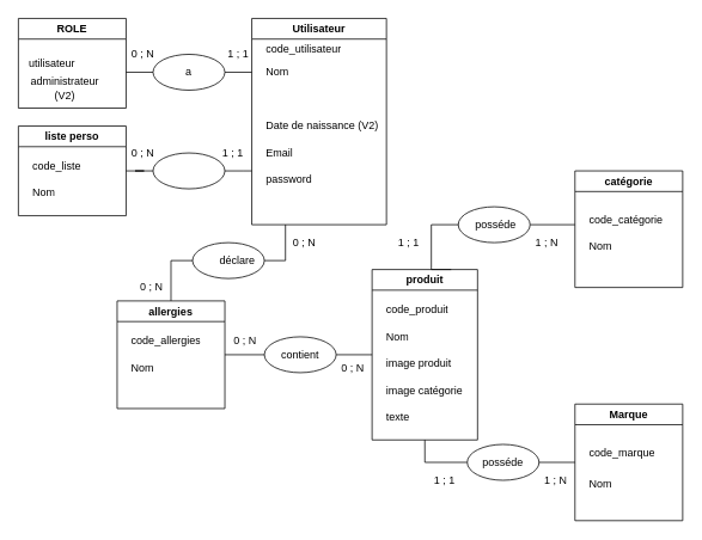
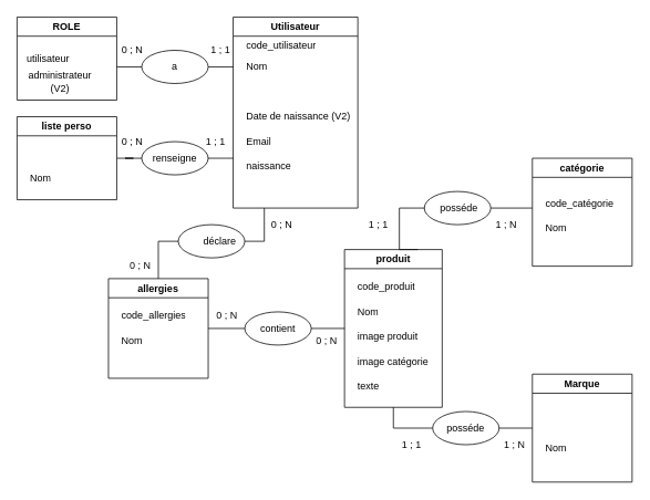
  <mxCell id="0" />
  <mxCell id="1" parent="0" />
  <mxCell id="2" style="edgeStyle=orthogonalEdgeStyle;rounded=0;orthogonalLoop=1;jettySize=auto;html=1;exitX=0;exitY=0.5;exitDx=0;exitDy=0;entryX=0.5;entryY=0;entryDx=0;entryDy=0;endArrow=none;endFill=0;startArrow=none;" edge="1" parent="1" source="48" target="17"><mxGeometry relative="1" as="geometry"><Array as="points"><mxPoint x="190" y="290" /></Array></mxGeometry></mxCell>
  <mxCell id="3" value="Utilisateur" style="swimlane;whiteSpace=wrap;html=1;" vertex="1" parent="1"><mxGeometry x="280" y="20" width="150" height="230" as="geometry" /></mxCell>
  <mxCell id="4" value="Nom" style="text;strokeColor=none;fillColor=none;align=left;verticalAlign=middle;spacingLeft=4;spacingRight=4;overflow=hidden;points=[[0,0.5],[1,0.5]];portConstraint=eastwest;rotatable=0;whiteSpace=wrap;html=1;" vertex="1" parent="3"><mxGeometry x="10" y="45" width="80" height="30" as="geometry" /></mxCell>
  <mxCell id="5" value="Date de naissance (V2)" style="text;strokeColor=none;fillColor=none;align=left;verticalAlign=middle;spacingLeft=4;spacingRight=4;overflow=hidden;points=[[0,0.5],[1,0.5]];portConstraint=eastwest;rotatable=0;whiteSpace=wrap;html=1;" vertex="1" parent="3"><mxGeometry x="10" y="105" width="150" height="30" as="geometry" /></mxCell>
  <mxCell id="6" value="Email" style="text;strokeColor=none;fillColor=none;align=left;verticalAlign=middle;spacingLeft=4;spacingRight=4;overflow=hidden;points=[[0,0.5],[1,0.5]];portConstraint=eastwest;rotatable=0;whiteSpace=wrap;html=1;" vertex="1" parent="3"><mxGeometry x="10" y="135" width="150" height="30" as="geometry" /></mxCell>
- <mxCell id="7" value="password" style="text;strokeColor=none;fillColor=none;align=left;verticalAlign=middle;spacingLeft=4;spacingRight=4;overflow=hidden;points=[[0,0.5],[1,0.5]];portConstraint=eastwest;rotatable=0;whiteSpace=wrap;html=1;" vertex="1" parent="3"><mxGeometry x="10" y="165" width="100" height="30" as="geometry" /></mxCell>
+ <mxCell id="7" value="naissance" style="text;strokeColor=none;fillColor=none;align=left;verticalAlign=middle;spacingLeft=4;spacingRight=4;overflow=hidden;points=[[0,0.5],[1,0.5]];portConstraint=eastwest;rotatable=0;whiteSpace=wrap;html=1;" vertex="1" parent="3"><mxGeometry x="10" y="165" width="100" height="30" as="geometry" /></mxCell>
  <mxCell id="8" value="code_utilisateur" style="text;strokeColor=none;fillColor=none;align=left;verticalAlign=middle;spacingLeft=4;spacingRight=4;overflow=hidden;points=[[0,0.5],[1,0.5]];portConstraint=eastwest;rotatable=0;whiteSpace=wrap;html=1;" vertex="1" parent="3"><mxGeometry x="10" y="20" width="110" height="30" as="geometry" /></mxCell>
  <mxCell id="9" value="" style="edgeStyle=orthogonalEdgeStyle;rounded=0;orthogonalLoop=1;jettySize=auto;html=1;endArrow=none;endFill=0;startArrow=none;" edge="1" parent="1" source="63"><mxGeometry relative="1" as="geometry"><mxPoint x="280" y="190" as="targetPoint" /></mxGeometry></mxCell>
  <mxCell id="10" value="liste perso" style="swimlane;whiteSpace=wrap;html=1;startSize=23;" vertex="1" parent="1"><mxGeometry x="20" y="140" width="120" height="100" as="geometry" /></mxCell>
  <mxCell id="11" value="Nom" style="text;strokeColor=none;fillColor=none;align=left;verticalAlign=middle;spacingLeft=4;spacingRight=4;overflow=hidden;points=[[0,0.5],[1,0.5]];portConstraint=eastwest;rotatable=0;whiteSpace=wrap;html=1;" vertex="1" parent="10"><mxGeometry x="10" y="60" width="70" height="30" as="geometry" /></mxCell>
- <mxCell id="12" value="code_liste" style="text;strokeColor=none;fillColor=none;align=left;verticalAlign=middle;spacingLeft=4;spacingRight=4;overflow=hidden;points=[[0,0.5],[1,0.5]];portConstraint=eastwest;rotatable=0;whiteSpace=wrap;html=1;" vertex="1" parent="10"><mxGeometry x="10" y="30" width="70" height="30" as="geometry" /></mxCell>
  <mxCell id="13" value="ROLE" style="swimlane;whiteSpace=wrap;html=1;" vertex="1" parent="1"><mxGeometry x="20" y="20" width="120" height="100" as="geometry" /></mxCell>
  <mxCell id="14" value="utilisateur" style="text;html=1;strokeColor=none;fillColor=none;align=center;verticalAlign=middle;whiteSpace=wrap;rounded=0;" vertex="1" parent="13"><mxGeometry y="40" width="75" height="20" as="geometry" /></mxCell>
  <mxCell id="15" value="administrateur (V2)" style="text;html=1;strokeColor=none;fillColor=none;align=center;verticalAlign=middle;whiteSpace=wrap;rounded=0;" vertex="1" parent="13"><mxGeometry x="12.5" y="65" width="77.5" height="25" as="geometry" /></mxCell>
  <mxCell id="16" style="edgeStyle=orthogonalEdgeStyle;rounded=0;orthogonalLoop=1;jettySize=auto;html=1;exitX=1;exitY=0.5;exitDx=0;exitDy=0;entryX=0;entryY=0.5;entryDx=0;entryDy=0;startArrow=none;endArrow=none;endFill=0;" edge="1" parent="1" source="41" target="22"><mxGeometry relative="1" as="geometry" /></mxCell>
  <mxCell id="17" value="allergies" style="swimlane;whiteSpace=wrap;html=1;startSize=23;" vertex="1" parent="1"><mxGeometry x="130" y="335" width="120" height="120" as="geometry" /></mxCell>
  <mxCell id="18" value="Nom" style="text;strokeColor=none;fillColor=none;align=left;verticalAlign=middle;spacingLeft=4;spacingRight=4;overflow=hidden;points=[[0,0.5],[1,0.5]];portConstraint=eastwest;rotatable=0;whiteSpace=wrap;html=1;" vertex="1" parent="17"><mxGeometry x="10" y="60" width="80" height="30" as="geometry" /></mxCell>
  <mxCell id="19" value="code_allergies" style="text;strokeColor=none;fillColor=none;align=left;verticalAlign=middle;spacingLeft=4;spacingRight=4;overflow=hidden;points=[[0,0.5],[1,0.5]];portConstraint=eastwest;rotatable=0;whiteSpace=wrap;html=1;" vertex="1" parent="17"><mxGeometry x="10" y="30" width="110" height="30" as="geometry" /></mxCell>
  <mxCell id="20" style="edgeStyle=orthogonalEdgeStyle;rounded=0;orthogonalLoop=1;jettySize=auto;html=1;exitX=1;exitY=0.5;exitDx=0;exitDy=0;startArrow=none;endArrow=none;endFill=0;" edge="1" parent="1" source="35"><mxGeometry relative="1" as="geometry"><mxPoint x="640" y="250" as="targetPoint" /><Array as="points"><mxPoint x="640" y="250" /></Array></mxGeometry></mxCell>
  <mxCell id="21" style="edgeStyle=orthogonalEdgeStyle;rounded=0;orthogonalLoop=1;jettySize=auto;html=1;exitX=1;exitY=0.5;exitDx=0;exitDy=0;entryX=0;entryY=0.5;entryDx=0;entryDy=0;startArrow=none;endArrow=none;endFill=0;" edge="1" parent="1" source="38" target="31"><mxGeometry relative="1" as="geometry" /></mxCell>
  <mxCell id="22" value="produit" style="swimlane;whiteSpace=wrap;html=1;" vertex="1" parent="1"><mxGeometry x="414" y="300" width="117.5" height="190" as="geometry" /></mxCell>
  <mxCell id="23" value="Nom" style="text;strokeColor=none;fillColor=none;align=left;verticalAlign=middle;spacingLeft=4;spacingRight=4;overflow=hidden;points=[[0,0.5],[1,0.5]];portConstraint=eastwest;rotatable=0;whiteSpace=wrap;html=1;" vertex="1" parent="22"><mxGeometry x="10" y="60" width="80" height="30" as="geometry" /></mxCell>
  <mxCell id="24" value="code_produit" style="text;strokeColor=none;fillColor=none;align=left;verticalAlign=middle;spacingLeft=4;spacingRight=4;overflow=hidden;points=[[0,0.5],[1,0.5]];portConstraint=eastwest;rotatable=0;whiteSpace=wrap;html=1;" vertex="1" parent="22"><mxGeometry x="10" y="30" width="85" height="30" as="geometry" /></mxCell>
  <mxCell id="25" value="image produit" style="text;strokeColor=none;fillColor=none;align=left;verticalAlign=middle;spacingLeft=4;spacingRight=4;overflow=hidden;points=[[0,0.5],[1,0.5]];portConstraint=eastwest;rotatable=0;whiteSpace=wrap;html=1;" vertex="1" parent="22"><mxGeometry x="10" y="90" width="85" height="30" as="geometry" /></mxCell>
  <mxCell id="26" value="image catégorie" style="text;strokeColor=none;fillColor=none;align=left;verticalAlign=middle;spacingLeft=4;spacingRight=4;overflow=hidden;points=[[0,0.5],[1,0.5]];portConstraint=eastwest;rotatable=0;whiteSpace=wrap;html=1;" vertex="1" parent="22"><mxGeometry x="10" y="120" width="110" height="30" as="geometry" /></mxCell>
  <mxCell id="27" value="texte" style="text;strokeColor=none;fillColor=none;align=left;verticalAlign=middle;spacingLeft=4;spacingRight=4;overflow=hidden;points=[[0,0.5],[1,0.5]];portConstraint=eastwest;rotatable=0;whiteSpace=wrap;html=1;" vertex="1" parent="22"><mxGeometry x="10" y="150" width="80" height="30" as="geometry" /></mxCell>
  <mxCell id="28" value="catégorie" style="swimlane;whiteSpace=wrap;html=1;" vertex="1" parent="1"><mxGeometry x="640" y="190" width="120" height="130" as="geometry" /></mxCell>
  <mxCell id="29" value="Nom" style="text;strokeColor=none;fillColor=none;align=left;verticalAlign=middle;spacingLeft=4;spacingRight=4;overflow=hidden;points=[[0,0.5],[1,0.5]];portConstraint=eastwest;rotatable=0;whiteSpace=wrap;html=1;" vertex="1" parent="28"><mxGeometry x="10" y="70" width="80" height="30" as="geometry" /></mxCell>
  <mxCell id="30" value="code_catégorie" style="text;strokeColor=none;fillColor=none;align=left;verticalAlign=middle;spacingLeft=4;spacingRight=4;overflow=hidden;points=[[0,0.5],[1,0.5]];portConstraint=eastwest;rotatable=0;whiteSpace=wrap;html=1;" vertex="1" parent="28"><mxGeometry x="10" y="40" width="100" height="30" as="geometry" /></mxCell>
  <mxCell id="31" value="Marque" style="swimlane;whiteSpace=wrap;html=1;" vertex="1" parent="1"><mxGeometry x="640" y="450" width="120" height="130" as="geometry" /></mxCell>
  <mxCell id="32" value="Nom" style="text;strokeColor=none;fillColor=none;align=left;verticalAlign=middle;spacingLeft=4;spacingRight=4;overflow=hidden;points=[[0,0.5],[1,0.5]];portConstraint=eastwest;rotatable=0;whiteSpace=wrap;html=1;" vertex="1" parent="31"><mxGeometry x="10" y="75" width="80" height="30" as="geometry" /></mxCell>
- <mxCell id="33" value="code_marque" style="text;strokeColor=none;fillColor=none;align=left;verticalAlign=middle;spacingLeft=4;spacingRight=4;overflow=hidden;points=[[0,0.5],[1,0.5]];portConstraint=eastwest;rotatable=0;whiteSpace=wrap;html=1;" vertex="1" parent="31"><mxGeometry x="10" y="40" width="100" height="30" as="geometry" /></mxCell>
  <mxCell id="34" value="" style="edgeStyle=orthogonalEdgeStyle;rounded=0;orthogonalLoop=1;jettySize=auto;html=1;exitX=0.75;exitY=0;exitDx=0;exitDy=0;entryX=0;entryY=0.25;entryDx=0;entryDy=0;endArrow=none;" edge="1" parent="1" source="22" target="35"><mxGeometry relative="1" as="geometry"><mxPoint x="502" y="300" as="sourcePoint" /><mxPoint x="640" y="253" as="targetPoint" /><Array as="points"><mxPoint x="480" y="300" /><mxPoint x="480" y="250" /><mxPoint x="524" y="250" /></Array></mxGeometry></mxCell>
  <mxCell id="35" value="" style="ellipse;whiteSpace=wrap;html=1;" vertex="1" parent="1"><mxGeometry x="510" y="230" width="80" height="40" as="geometry" /></mxCell>
  <mxCell id="36" value="posséde" style="text;html=1;strokeColor=none;fillColor=none;align=center;verticalAlign=middle;whiteSpace=wrap;rounded=0;" vertex="1" parent="1"><mxGeometry x="531.5" y="240" width="40" height="20" as="geometry" /></mxCell>
  <mxCell id="37" value="" style="edgeStyle=orthogonalEdgeStyle;rounded=0;orthogonalLoop=1;jettySize=auto;html=1;exitX=0.5;exitY=1;exitDx=0;exitDy=0;entryX=0;entryY=0.5;entryDx=0;entryDy=0;endArrow=none;" edge="1" parent="1" source="22" target="38"><mxGeometry relative="1" as="geometry"><mxPoint x="473" y="490" as="sourcePoint" /><mxPoint x="640" y="515" as="targetPoint" /></mxGeometry></mxCell>
  <mxCell id="38" value="" style="ellipse;whiteSpace=wrap;html=1;" vertex="1" parent="1"><mxGeometry x="520" y="495" width="80" height="40" as="geometry" /></mxCell>
  <mxCell id="39" value="posséde" style="text;html=1;strokeColor=none;fillColor=none;align=center;verticalAlign=middle;whiteSpace=wrap;rounded=0;" vertex="1" parent="1"><mxGeometry x="540" y="505" width="40" height="20" as="geometry" /></mxCell>
  <mxCell id="40" value="" style="edgeStyle=orthogonalEdgeStyle;rounded=0;orthogonalLoop=1;jettySize=auto;html=1;exitX=1;exitY=0.5;exitDx=0;exitDy=0;entryX=0;entryY=0.5;entryDx=0;entryDy=0;endArrow=none;" edge="1" parent="1" source="17" target="41"><mxGeometry relative="1" as="geometry"><mxPoint x="280" y="395" as="sourcePoint" /><mxPoint x="414" y="395" as="targetPoint" /></mxGeometry></mxCell>
  <mxCell id="41" value="" style="ellipse;whiteSpace=wrap;html=1;" vertex="1" parent="1"><mxGeometry x="294" y="375" width="80" height="40" as="geometry" /></mxCell>
  <mxCell id="42" value="contient" style="text;html=1;strokeColor=none;fillColor=none;align=center;verticalAlign=middle;whiteSpace=wrap;rounded=0;" vertex="1" parent="1"><mxGeometry x="314" y="385" width="40" height="20" as="geometry" /></mxCell>
  <mxCell id="43" value="" style="endArrow=none;html=1;rounded=0;exitX=0;exitY=0.5;exitDx=0;exitDy=0;endFill=0;startArrow=none;" edge="1" parent="1" source="45"><mxGeometry width="50" height="50" relative="1" as="geometry"><mxPoint x="390" y="300" as="sourcePoint" /><mxPoint x="140" y="80" as="targetPoint" /></mxGeometry></mxCell>
  <mxCell id="44" value="" style="endArrow=none;html=1;rounded=0;endFill=0;" edge="1" parent="1" target="45"><mxGeometry width="50" height="50" relative="1" as="geometry"><mxPoint x="280" y="80" as="sourcePoint" /><mxPoint x="160" y="78" as="targetPoint" /></mxGeometry></mxCell>
  <mxCell id="45" value="" style="ellipse;whiteSpace=wrap;html=1;" vertex="1" parent="1"><mxGeometry x="170" y="60" width="80" height="40" as="geometry" /></mxCell>
  <mxCell id="46" value="a" style="text;html=1;strokeColor=none;fillColor=none;align=center;verticalAlign=middle;whiteSpace=wrap;rounded=0;" vertex="1" parent="1"><mxGeometry x="190" y="70" width="40" height="20" as="geometry" /></mxCell>
  <mxCell id="47" value="" style="edgeStyle=orthogonalEdgeStyle;rounded=0;orthogonalLoop=1;jettySize=auto;html=1;exitX=0.25;exitY=1;exitDx=0;exitDy=0;entryX=1;entryY=0.5;entryDx=0;entryDy=0;endArrow=none;endFill=0;" edge="1" parent="1" source="3" target="48"><mxGeometry relative="1" as="geometry"><mxPoint x="318" y="250" as="sourcePoint" /><mxPoint x="220" y="335" as="targetPoint" /><Array as="points"><mxPoint x="318" y="290" /></Array></mxGeometry></mxCell>
  <mxCell id="48" value="" style="ellipse;whiteSpace=wrap;html=1;" vertex="1" parent="1"><mxGeometry x="214" y="270" width="80" height="40" as="geometry" /></mxCell>
  <mxCell id="49" value="déclare" style="text;html=1;strokeColor=none;fillColor=none;align=center;verticalAlign=middle;whiteSpace=wrap;rounded=0;" vertex="1" parent="1"><mxGeometry x="244" y="280" width="40" height="20" as="geometry" /></mxCell>
  <mxCell id="50" value="1 ; 1" style="text;html=1;strokeColor=none;fillColor=none;align=center;verticalAlign=middle;whiteSpace=wrap;rounded=0;rotation=0;" vertex="1" parent="1"><mxGeometry x="250" y="50" width="30" height="20" as="geometry" /></mxCell>
  <mxCell id="51" value="1 ; 1" style="text;html=1;strokeColor=none;fillColor=none;align=center;verticalAlign=middle;whiteSpace=wrap;rounded=0;rotation=0;" vertex="1" parent="1"><mxGeometry x="244" y="160" width="30" height="20" as="geometry" /></mxCell>
  <mxCell id="52" value="1 ; 1" style="text;html=1;strokeColor=none;fillColor=none;align=center;verticalAlign=middle;whiteSpace=wrap;rounded=0;" vertex="1" parent="1"><mxGeometry x="480" y="525" width="30" height="20" as="geometry" /></mxCell>
  <mxCell id="53" value="0 ; N" style="text;strokeColor=none;fillColor=none;align=left;verticalAlign=middle;spacingLeft=4;spacingRight=4;overflow=hidden;points=[[0,0.5],[1,0.5]];portConstraint=eastwest;rotatable=0;whiteSpace=wrap;html=1;" vertex="1" parent="1"><mxGeometry x="320" y="260" width="40" height="20" as="geometry" /></mxCell>
  <mxCell id="54" value="0 ; N" style="text;strokeColor=none;fillColor=none;align=left;verticalAlign=middle;spacingLeft=4;spacingRight=4;overflow=hidden;points=[[0,0.5],[1,0.5]];portConstraint=eastwest;rotatable=0;whiteSpace=wrap;html=1;" vertex="1" parent="1"><mxGeometry x="374" y="400" width="40" height="20" as="geometry" /></mxCell>
  <mxCell id="55" value="0 ; N" style="text;strokeColor=none;fillColor=none;align=left;verticalAlign=middle;spacingLeft=4;spacingRight=4;overflow=hidden;points=[[0,0.5],[1,0.5]];portConstraint=eastwest;rotatable=0;whiteSpace=wrap;html=1;" vertex="1" parent="1"><mxGeometry x="254" y="370" width="40" height="20" as="geometry" /></mxCell>
  <mxCell id="56" value="0 ; N" style="text;strokeColor=none;fillColor=none;align=left;verticalAlign=middle;spacingLeft=4;spacingRight=4;overflow=hidden;points=[[0,0.5],[1,0.5]];portConstraint=eastwest;rotatable=0;whiteSpace=wrap;html=1;" vertex="1" parent="1"><mxGeometry x="150" y="310" width="40" height="20" as="geometry" /></mxCell>
  <mxCell id="57" value="0 ; N" style="text;html=1;strokeColor=none;fillColor=none;align=center;verticalAlign=middle;whiteSpace=wrap;rounded=0;rotation=0;" vertex="1" parent="1"><mxGeometry x="144" y="50" width="30" height="20" as="geometry" /></mxCell>
  <mxCell id="58" value="0 ; N" style="text;html=1;strokeColor=none;fillColor=none;align=center;verticalAlign=middle;whiteSpace=wrap;rounded=0;rotation=0;" vertex="1" parent="1"><mxGeometry x="144" y="160" width="30" height="20" as="geometry" /></mxCell>
  <mxCell id="59" value="1 ; 1" style="text;html=1;strokeColor=none;fillColor=none;align=center;verticalAlign=middle;whiteSpace=wrap;rounded=0;" vertex="1" parent="1"><mxGeometry x="440" y="260" width="30" height="20" as="geometry" /></mxCell>
  <mxCell id="60" value="1 ; N" style="text;strokeColor=none;fillColor=none;align=left;verticalAlign=middle;spacingLeft=4;spacingRight=4;overflow=hidden;points=[[0,0.5],[1,0.5]];portConstraint=eastwest;rotatable=0;whiteSpace=wrap;html=1;" vertex="1" parent="1"><mxGeometry x="590" y="260" width="40" height="20" as="geometry" /></mxCell>
  <mxCell id="61" value="1 ; N" style="text;strokeColor=none;fillColor=none;align=left;verticalAlign=middle;spacingLeft=4;spacingRight=4;overflow=hidden;points=[[0,0.5],[1,0.5]];portConstraint=eastwest;rotatable=0;whiteSpace=wrap;html=1;" vertex="1" parent="1"><mxGeometry x="600" y="525" width="40" height="20" as="geometry" /></mxCell>
  <mxCell id="62" value="" style="edgeStyle=orthogonalEdgeStyle;rounded=0;orthogonalLoop=1;jettySize=auto;html=1;endArrow=none;endFill=0;" edge="1" parent="1" source="10" target="63"><mxGeometry relative="1" as="geometry"><mxPoint x="140" y="190" as="sourcePoint" /><mxPoint x="280" y="190" as="targetPoint" /></mxGeometry></mxCell>
  <mxCell id="63" value="" style="ellipse;whiteSpace=wrap;html=1;" vertex="1" parent="1"><mxGeometry x="170" y="170" width="80" height="40" as="geometry" /></mxCell>
+ <mxCell id="64" value="renseigne" style="text;html=1;strokeColor=none;fillColor=none;align=center;verticalAlign=middle;whiteSpace=wrap;rounded=0;" vertex="1" parent="1"><mxGeometry x="190" y="180" width="40" height="20" as="geometry" /></mxCell>
